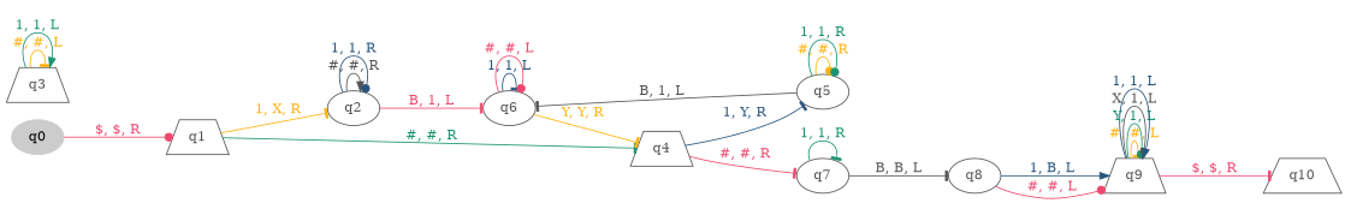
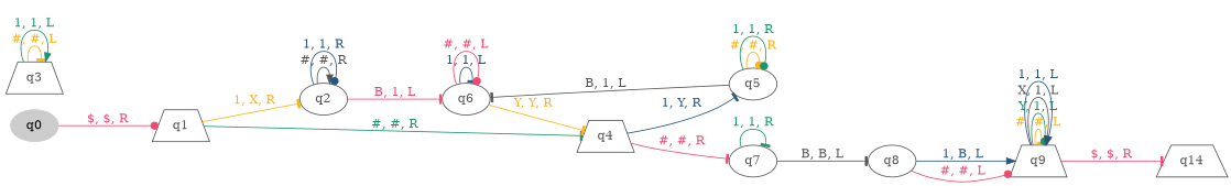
  digraph {
    rankdir=LR
    node [color="#555555" shape=ellipse fontcolor="#555555"]
    edge [arrowhead=tee color="#EF476F" fontcolor="#EF476F"]
    q0 [color="#cccccc" style=filled fontcolor=""]
    q1 [shape=trapezium]
    q2
    q4 [shape=trapezium]
-   q10 [shape=trapezium]
+   q10 [shape=trapezium label=q14]
    q6
    q5
    q7
    q3 [shape=trapezium]
    q8
    q9 [shape=trapezium]
    q0 -> q1 [arrowhead=dot label="  $, $, R  "]
    q1 -> q2 [color="#FFB20F" fontcolor="#FFB20F" label="  1, X, R  "]
    q1 -> q4 [color="#1A936F" fontcolor="#1A936F" label="  #, #, R  "]
    q2 -> q2 [arrowhead=normal color="#555555" fontcolor="#555555" label="  #, #, R  "]
    q2 -> q2 [arrowhead=dot color="#26547C" fontcolor="#26547C" label="  1, 1, R  "]
    q2 -> q6 [label="  B, 1, L  "]
    q4 -> q5 [color="#26547C" fontcolor="#26547C" label="  1, Y, R  "]
    q4 -> q7 [label="  #, #, R  "]
    q6 -> q4 [color="#FFB20F" fontcolor="#FFB20F" label="  Y, Y, R  "]
    q6 -> q6 [color="#26547C" fontcolor="#26547C" label="  1, 1, L  "]
    q6 -> q6 [arrowhead=dot label="  #, #, L  "]
    q5 -> q6 [color="#555555" fontcolor="#555555" label="  B, 1, L  "]
    q5 -> q5 [arrowhead=dot color="#FFB20F" fontcolor="#FFB20F" label="  #, #, R  "]
    q5 -> q5 [arrowhead=dot color="#1A936F" fontcolor="#1A936F" label="  1, 1, R  "]
    q7 -> q7 [color="#1A936F" fontcolor="#1A936F" label="  1, 1, R  "]
    q7 -> q8 [color="#555555" fontcolor="#555555" label="  B, B, L  "]
    q3 -> q3 [color="#FFB20F" fontcolor="#FFB20F" label="  #, #, L  "]
    q3 -> q3 [arrowhead=normal color="#1A936F" fontcolor="#1A936F" label="  1, 1, L  "]
    q8 -> q9 [arrowhead=normal color="#26547C" fontcolor="#26547C" label="  1, B, L  "]
    q8 -> q9 [arrowhead=dot label="  #, #, L  "]
    q9 -> q10 [label="  $, $, R  "]
    q9 -> q9 [color="#FFB20F" fontcolor="#FFB20F" label="  #, #, L  "]
    q9 -> q9 [arrowhead=dot color="#1A936F" fontcolor="#1A936F" label="  Y, 1, L  "]
    q9 -> q9 [arrowhead=normal color="#555555" fontcolor="#555555" label="  X, 1, L  "]
    q9 -> q9 [arrowhead=normal color="#26547C" fontcolor="#26547C" label="  1, 1, L  "]
  }
